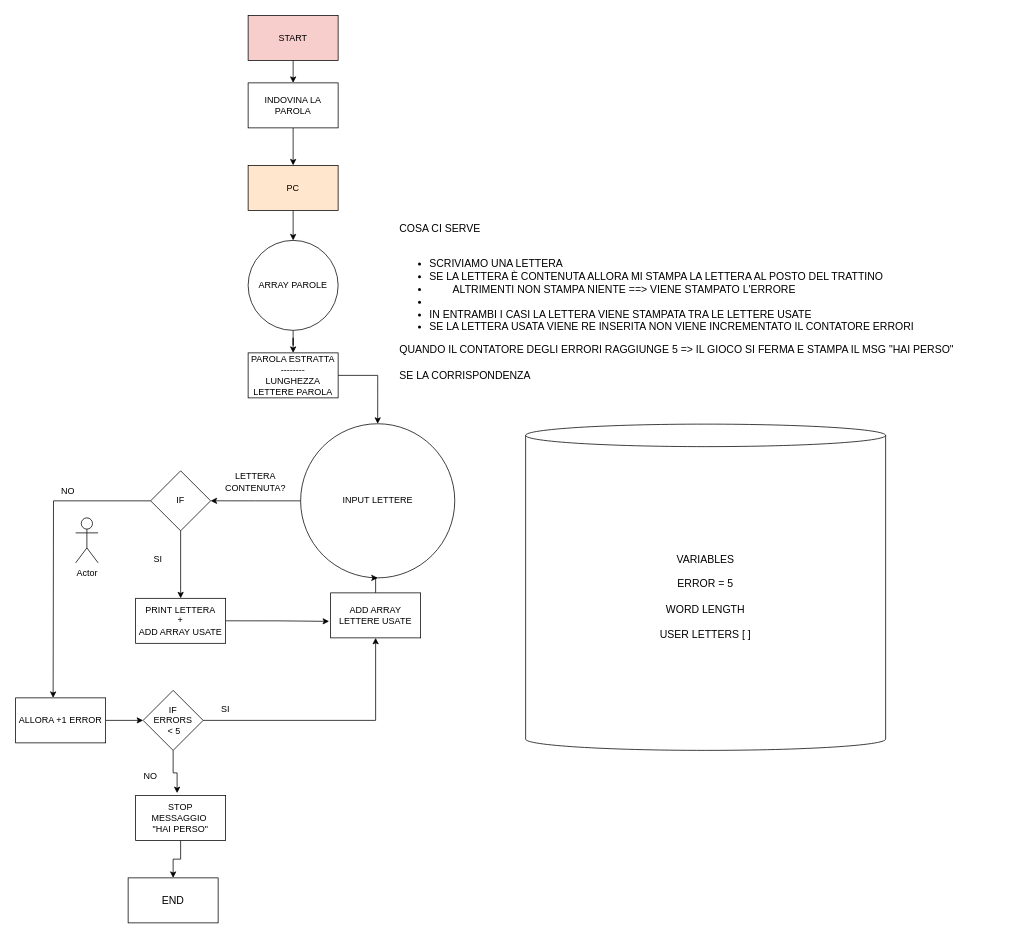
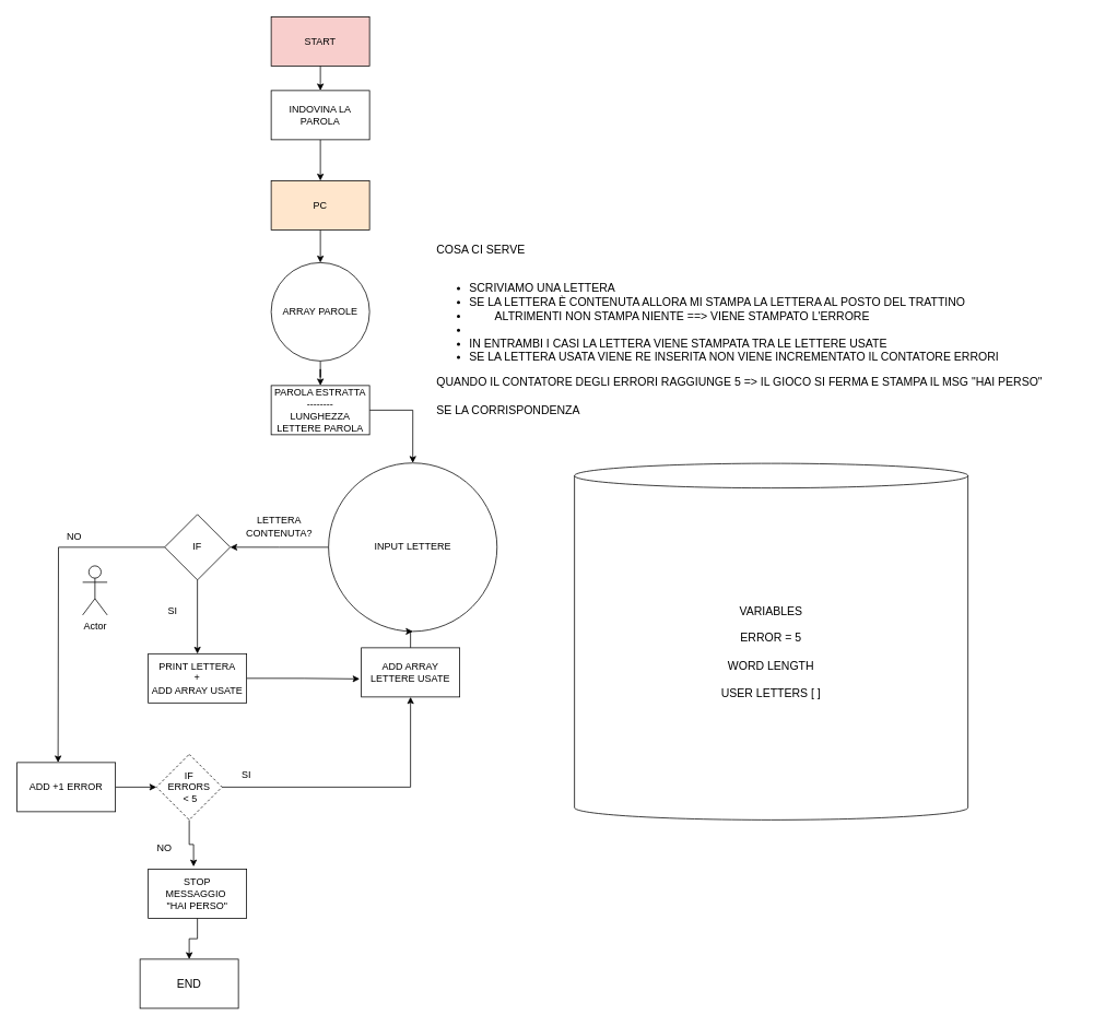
  <mxCell id="0" />
  <mxCell id="1" parent="0" />
  <mxCell id="2" style="edgeStyle=orthogonalEdgeStyle;rounded=0;orthogonalLoop=1;jettySize=auto;html=1;entryX=1;entryY=0.5;entryDx=0;entryDy=0;" edge="1" parent="1" source="3" target="8"><mxGeometry relative="1" as="geometry" /></mxCell>
  <mxCell id="3" value="&lt;span style=&quot;&quot;&gt;INPUT LETTERE&lt;/span&gt;" style="ellipse;whiteSpace=wrap;html=1;aspect=fixed;" vertex="1" parent="1"><mxGeometry x="400" y="564.5" width="205.5" height="205.5" as="geometry" /></mxCell>
  <mxCell id="4" style="edgeStyle=orthogonalEdgeStyle;rounded=0;orthogonalLoop=1;jettySize=auto;html=1;" edge="1" parent="1" source="5"><mxGeometry relative="1" as="geometry"><mxPoint x="390" y="110" as="targetPoint" /></mxGeometry></mxCell>
  <mxCell id="5" value="START" style="rounded=0;whiteSpace=wrap;html=1;fillColor=#f8cecc;" vertex="1" parent="1"><mxGeometry x="330" y="20" width="120" height="60" as="geometry" /></mxCell>
  <mxCell id="6" value="" style="edgeStyle=orthogonalEdgeStyle;rounded=0;orthogonalLoop=1;jettySize=auto;html=1;" edge="1" parent="1" source="8" target="20"><mxGeometry relative="1" as="geometry" /></mxCell>
  <mxCell id="7" style="edgeStyle=orthogonalEdgeStyle;rounded=0;orthogonalLoop=1;jettySize=auto;html=1;" edge="1" parent="1" source="8"><mxGeometry relative="1" as="geometry"><mxPoint x="70" y="930" as="targetPoint" /></mxGeometry></mxCell>
  <mxCell id="8" value="IF" style="rhombus;whiteSpace=wrap;html=1;" vertex="1" parent="1"><mxGeometry x="200" y="627.25" width="80" height="80" as="geometry" /></mxCell>
  <mxCell id="9" value="" style="edgeStyle=orthogonalEdgeStyle;rounded=0;orthogonalLoop=1;jettySize=auto;html=1;" edge="1" parent="1" source="10" target="12"><mxGeometry relative="1" as="geometry" /></mxCell>
  <mxCell id="10" value="INDOVINA LA PAROLA" style="rounded=0;whiteSpace=wrap;html=1;" vertex="1" parent="1"><mxGeometry x="330" y="110" width="120" height="60" as="geometry" /></mxCell>
  <mxCell id="11" style="edgeStyle=orthogonalEdgeStyle;rounded=0;orthogonalLoop=1;jettySize=auto;html=1;exitX=0.5;exitY=1;exitDx=0;exitDy=0;" edge="1" parent="1" source="12" target="15"><mxGeometry relative="1" as="geometry" /></mxCell>
  <mxCell id="12" value="PC" style="rounded=0;whiteSpace=wrap;html=1;fillColor=#ffe6cc;" vertex="1" parent="1"><mxGeometry x="330" y="220" width="120" height="60" as="geometry" /></mxCell>
  <mxCell id="13" value="Actor" style="shape=umlActor;verticalLabelPosition=bottom;verticalAlign=top;html=1;outlineConnect=0;" vertex="1" parent="1"><mxGeometry x="100" y="690" width="30" height="60" as="geometry" /></mxCell>
  <mxCell id="14" value="" style="edgeStyle=orthogonalEdgeStyle;rounded=0;orthogonalLoop=1;jettySize=auto;html=1;" edge="1" parent="1" source="15" target="18"><mxGeometry relative="1" as="geometry" /></mxCell>
  <mxCell id="15" value="ARRAY PAROLE" style="ellipse;whiteSpace=wrap;html=1;aspect=fixed;" vertex="1" parent="1"><mxGeometry x="330" y="320" width="120" height="120" as="geometry" /></mxCell>
  <mxCell id="16" value="LETTERA CONTENUTA?" style="text;html=1;strokeColor=none;fillColor=none;align=center;verticalAlign=middle;whiteSpace=wrap;rounded=0;" vertex="1" parent="1"><mxGeometry x="310" y="627.25" width="60" height="30" as="geometry" /></mxCell>
  <mxCell id="17" style="edgeStyle=orthogonalEdgeStyle;rounded=0;orthogonalLoop=1;jettySize=auto;html=1;exitX=1;exitY=0.5;exitDx=0;exitDy=0;" edge="1" parent="1" source="18" target="3"><mxGeometry relative="1" as="geometry" /></mxCell>
  <mxCell id="18" value="PAROLA ESTRATTA&lt;br&gt;--------&lt;br&gt;LUNGHEZZA LETTERE PAROLA" style="rounded=0;whiteSpace=wrap;html=1;" vertex="1" parent="1"><mxGeometry x="330" y="470" width="120" height="60" as="geometry" /></mxCell>
  <mxCell id="19" style="edgeStyle=orthogonalEdgeStyle;rounded=0;orthogonalLoop=1;jettySize=auto;html=1;exitX=1;exitY=0.5;exitDx=0;exitDy=0;entryX=-0.017;entryY=0.633;entryDx=0;entryDy=0;entryPerimeter=0;" edge="1" parent="1" source="20" target="26"><mxGeometry relative="1" as="geometry"><mxPoint x="430" y="827" as="targetPoint" /></mxGeometry></mxCell>
  <mxCell id="20" value="PRINT LETTERA&lt;br&gt;+&lt;br&gt;ADD ARRAY USATE" style="whiteSpace=wrap;html=1;" vertex="1" parent="1"><mxGeometry x="180" y="797.25" width="120" height="60" as="geometry" /></mxCell>
  <mxCell id="21" value="SI" style="text;html=1;strokeColor=none;fillColor=none;align=center;verticalAlign=middle;whiteSpace=wrap;rounded=0;" vertex="1" parent="1"><mxGeometry x="180" y="730" width="60" height="30" as="geometry" /></mxCell>
  <mxCell id="22" style="edgeStyle=orthogonalEdgeStyle;rounded=0;orthogonalLoop=1;jettySize=auto;html=1;exitX=1;exitY=0.5;exitDx=0;exitDy=0;entryX=0;entryY=0.5;entryDx=0;entryDy=0;fontFamily=Helvetica;fontSize=14;" edge="1" parent="1" source="23" target="31"><mxGeometry relative="1" as="geometry" /></mxCell>
- <mxCell id="23" value="ALLORA +1 ERROR" style="whiteSpace=wrap;html=1;" vertex="1" parent="1"><mxGeometry x="20" y="930" width="120" height="60" as="geometry" /></mxCell>
+ <mxCell id="23" value="ADD +1 ERROR" style="whiteSpace=wrap;html=1;" vertex="1" parent="1"><mxGeometry x="20" y="930" width="120" height="60" as="geometry" /></mxCell>
  <mxCell id="24" value="NO" style="text;html=1;strokeColor=none;fillColor=none;align=center;verticalAlign=middle;whiteSpace=wrap;rounded=0;" vertex="1" parent="1"><mxGeometry x="60" y="640" width="60" height="30" as="geometry" /></mxCell>
  <mxCell id="25" value="" style="edgeStyle=orthogonalEdgeStyle;rounded=0;orthogonalLoop=1;jettySize=auto;html=1;" edge="1" parent="1" source="26" target="3"><mxGeometry relative="1" as="geometry" /></mxCell>
  <mxCell id="26" value="ADD ARRAY LETTERE USATE" style="whiteSpace=wrap;html=1;" vertex="1" parent="1"><mxGeometry x="440" y="790" width="120" height="60" as="geometry" /></mxCell>
  <mxCell id="27" value="&lt;font style=&quot;font-size: 14px;&quot;&gt;COSA CI SERVE&lt;br&gt;&lt;br&gt;&lt;ul&gt;&lt;li&gt;&lt;span style=&quot;background-color: initial;&quot;&gt;SCRIVIAMO UNA LETTERA&lt;/span&gt;&lt;/li&gt;&lt;li&gt;&lt;span style=&quot;background-color: initial;&quot;&gt;SE LA LETTERA È CONTENUTA ALLORA MI STAMPA LA LETTERA AL POSTO DEL TRATTINO&lt;/span&gt;&lt;/li&gt;&lt;li&gt;&lt;span style=&quot;background-color: initial;&quot;&gt;&lt;span style=&quot;white-space: pre;&quot;&gt;&#09;&lt;/span&gt;ALTRIMENTI NON STAMPA NIENTE ==&amp;gt; VIENE STAMPATO L'ERRORE&lt;/span&gt;&lt;/li&gt;&lt;li&gt;&lt;span style=&quot;background-color: initial;&quot;&gt;&lt;br&gt;&lt;/span&gt;&lt;/li&gt;&lt;li&gt;&lt;span style=&quot;background-color: initial;&quot;&gt;IN ENTRAMBI I CASI LA LETTERA VIENE STAMPATA TRA LE LETTERE USATE&lt;/span&gt;&lt;/li&gt;&lt;li&gt;&lt;span style=&quot;background-color: initial;&quot;&gt;SE LA LETTERA USATA VIENE RE INSERITA NON VIENE INCREMENTATO IL CONTATORE ERRORI&lt;/span&gt;&lt;/li&gt;&lt;/ul&gt;&lt;div&gt;QUANDO IL CONTATORE DEGLI ERRORI RAGGIUNGE 5 =&amp;gt; IL GIOCO SI FERMA E STAMPA IL MSG &quot;HAI PERSO&quot;&lt;/div&gt;&lt;div&gt;&lt;br&gt;&lt;/div&gt;&lt;div&gt;SE LA CORRISPONDENZA&amp;nbsp;&lt;/div&gt;&lt;br&gt;&lt;/font&gt;" style="text;html=1;strokeColor=none;fillColor=none;align=left;verticalAlign=middle;whiteSpace=wrap;rounded=0;" vertex="1" parent="1"><mxGeometry x="530" y="170" width="810" height="480" as="geometry" /></mxCell>
  <mxCell id="28" value="VARIABLES&lt;br&gt;&lt;br&gt;ERROR = 5&lt;br&gt;&lt;br&gt;WORD LENGTH&lt;br&gt;&lt;br&gt;USER LETTERS [ ]" style="shape=cylinder3;whiteSpace=wrap;html=1;boundedLbl=1;backgroundOutline=1;size=15;fontFamily=Helvetica;fontSize=14;" vertex="1" parent="1"><mxGeometry x="700" y="565" width="480" height="435" as="geometry" /></mxCell>
  <mxCell id="29" value="" style="edgeStyle=orthogonalEdgeStyle;rounded=0;orthogonalLoop=1;jettySize=auto;html=1;fontFamily=Helvetica;fontSize=14;entryX=0.5;entryY=1;entryDx=0;entryDy=0;" edge="1" parent="1" source="31" target="26"><mxGeometry relative="1" as="geometry" /></mxCell>
  <mxCell id="30" style="edgeStyle=orthogonalEdgeStyle;rounded=0;orthogonalLoop=1;jettySize=auto;html=1;exitX=0.5;exitY=1;exitDx=0;exitDy=0;entryX=0.461;entryY=-0.05;entryDx=0;entryDy=0;fontFamily=Helvetica;fontSize=14;entryPerimeter=0;" edge="1" parent="1" source="31" target="34"><mxGeometry relative="1" as="geometry" /></mxCell>
- <mxCell id="31" value="IF &lt;br&gt;ERRORS&lt;br&gt;&amp;nbsp;&amp;lt; 5" style="rhombus;whiteSpace=wrap;html=1;" vertex="1" parent="1"><mxGeometry x="190" y="920" width="80" height="80" as="geometry" /></mxCell>
+ <mxCell id="31" value="IF &lt;br&gt;ERRORS&lt;br&gt;&amp;nbsp;&amp;lt; 5" style="rhombus;whiteSpace=wrap;html=1;dashed=1;" vertex="1" parent="1"><mxGeometry x="190" y="920" width="80" height="80" as="geometry" /></mxCell>
  <mxCell id="32" value="SI" style="text;html=1;strokeColor=none;fillColor=none;align=center;verticalAlign=middle;whiteSpace=wrap;rounded=0;" vertex="1" parent="1"><mxGeometry x="270" y="930" width="60" height="30" as="geometry" /></mxCell>
  <mxCell id="33" style="edgeStyle=orthogonalEdgeStyle;rounded=0;orthogonalLoop=1;jettySize=auto;html=1;exitX=0.5;exitY=1;exitDx=0;exitDy=0;fontFamily=Helvetica;fontSize=14;" edge="1" parent="1" source="34" target="36"><mxGeometry relative="1" as="geometry"><mxPoint x="230.333" y="1170" as="targetPoint" /></mxGeometry></mxCell>
  <mxCell id="34" value="STOP&lt;br&gt;MESSAGGIO&amp;nbsp;&lt;br&gt;&quot;HAI PERSO&quot;" style="whiteSpace=wrap;html=1;" vertex="1" parent="1"><mxGeometry x="180" y="1060" width="120" height="60" as="geometry" /></mxCell>
  <mxCell id="35" value="NO" style="text;html=1;strokeColor=none;fillColor=none;align=center;verticalAlign=middle;whiteSpace=wrap;rounded=0;" vertex="1" parent="1"><mxGeometry x="170" y="1020" width="60" height="30" as="geometry" /></mxCell>
  <mxCell id="36" value="END" style="rounded=0;whiteSpace=wrap;html=1;fontFamily=Helvetica;fontSize=14;" vertex="1" parent="1"><mxGeometry x="170.003" y="1170" width="120" height="60" as="geometry" /></mxCell>
